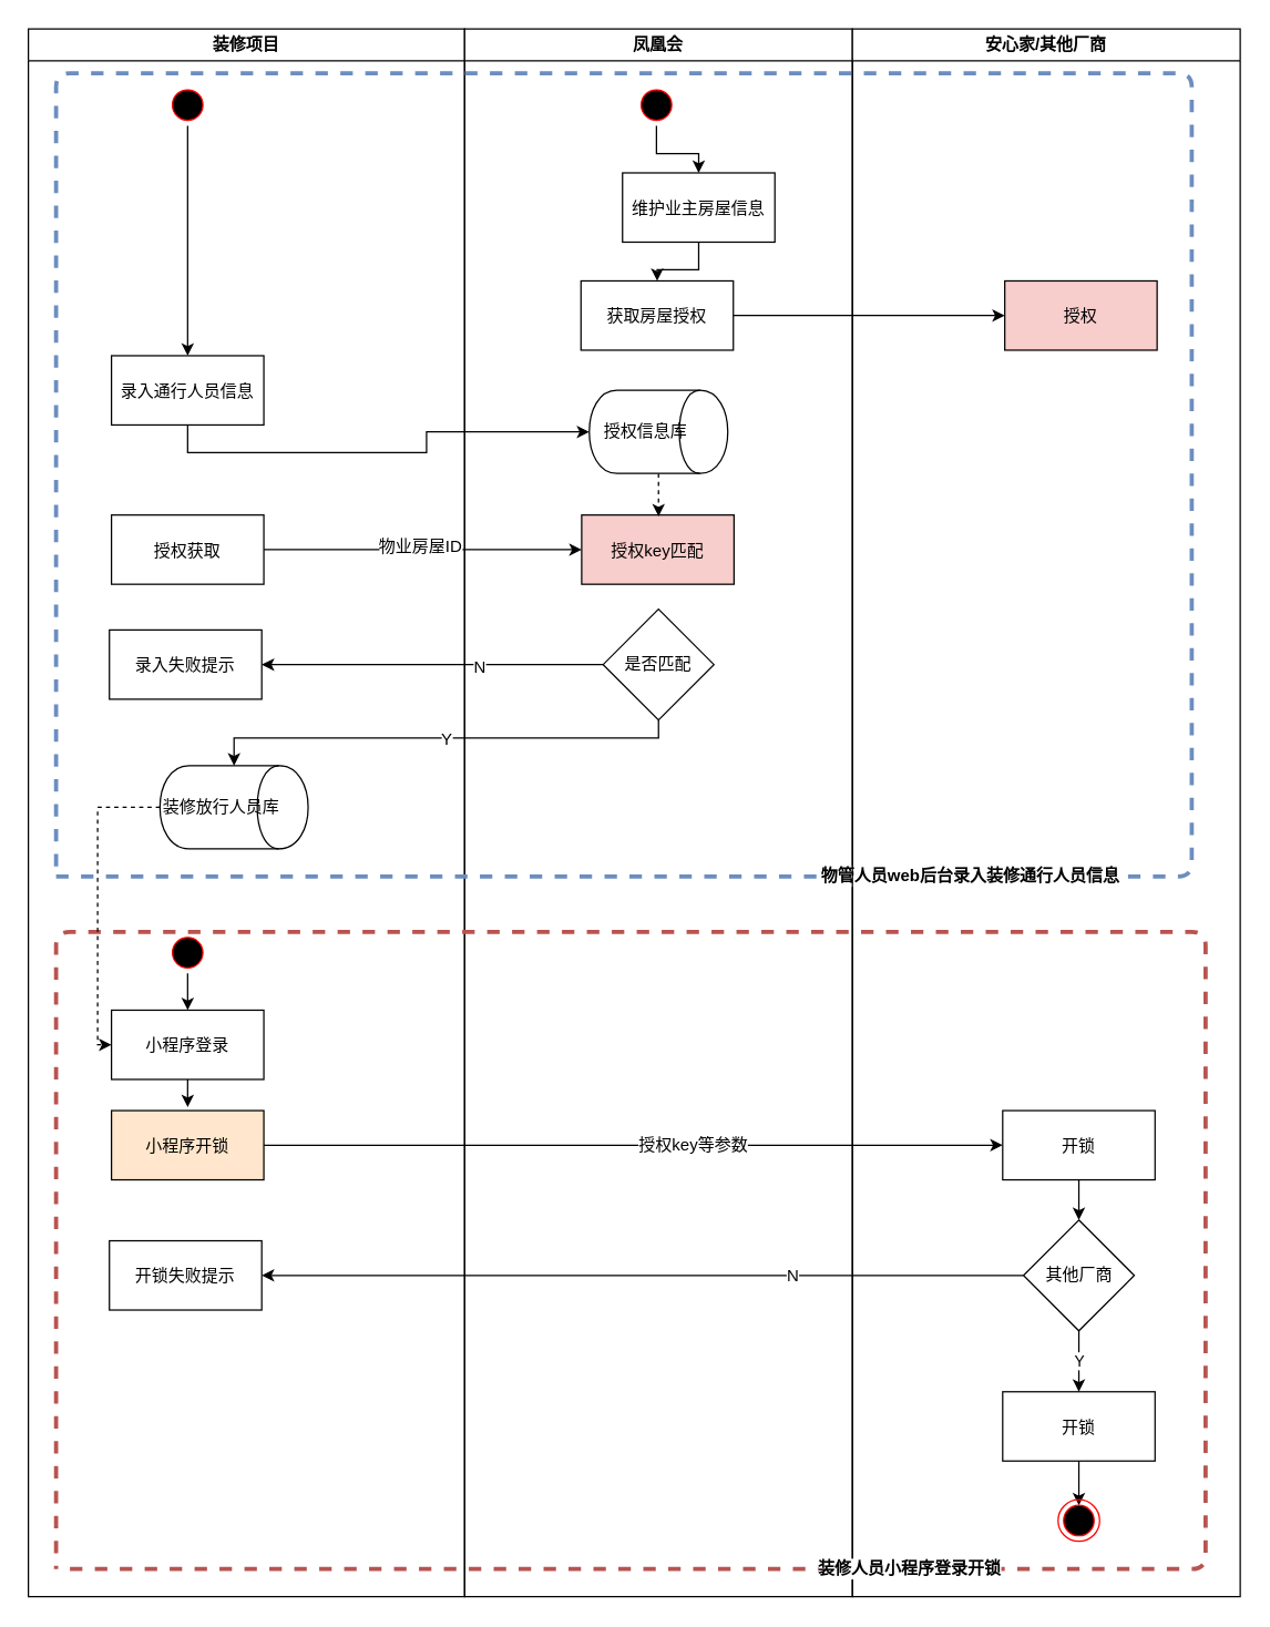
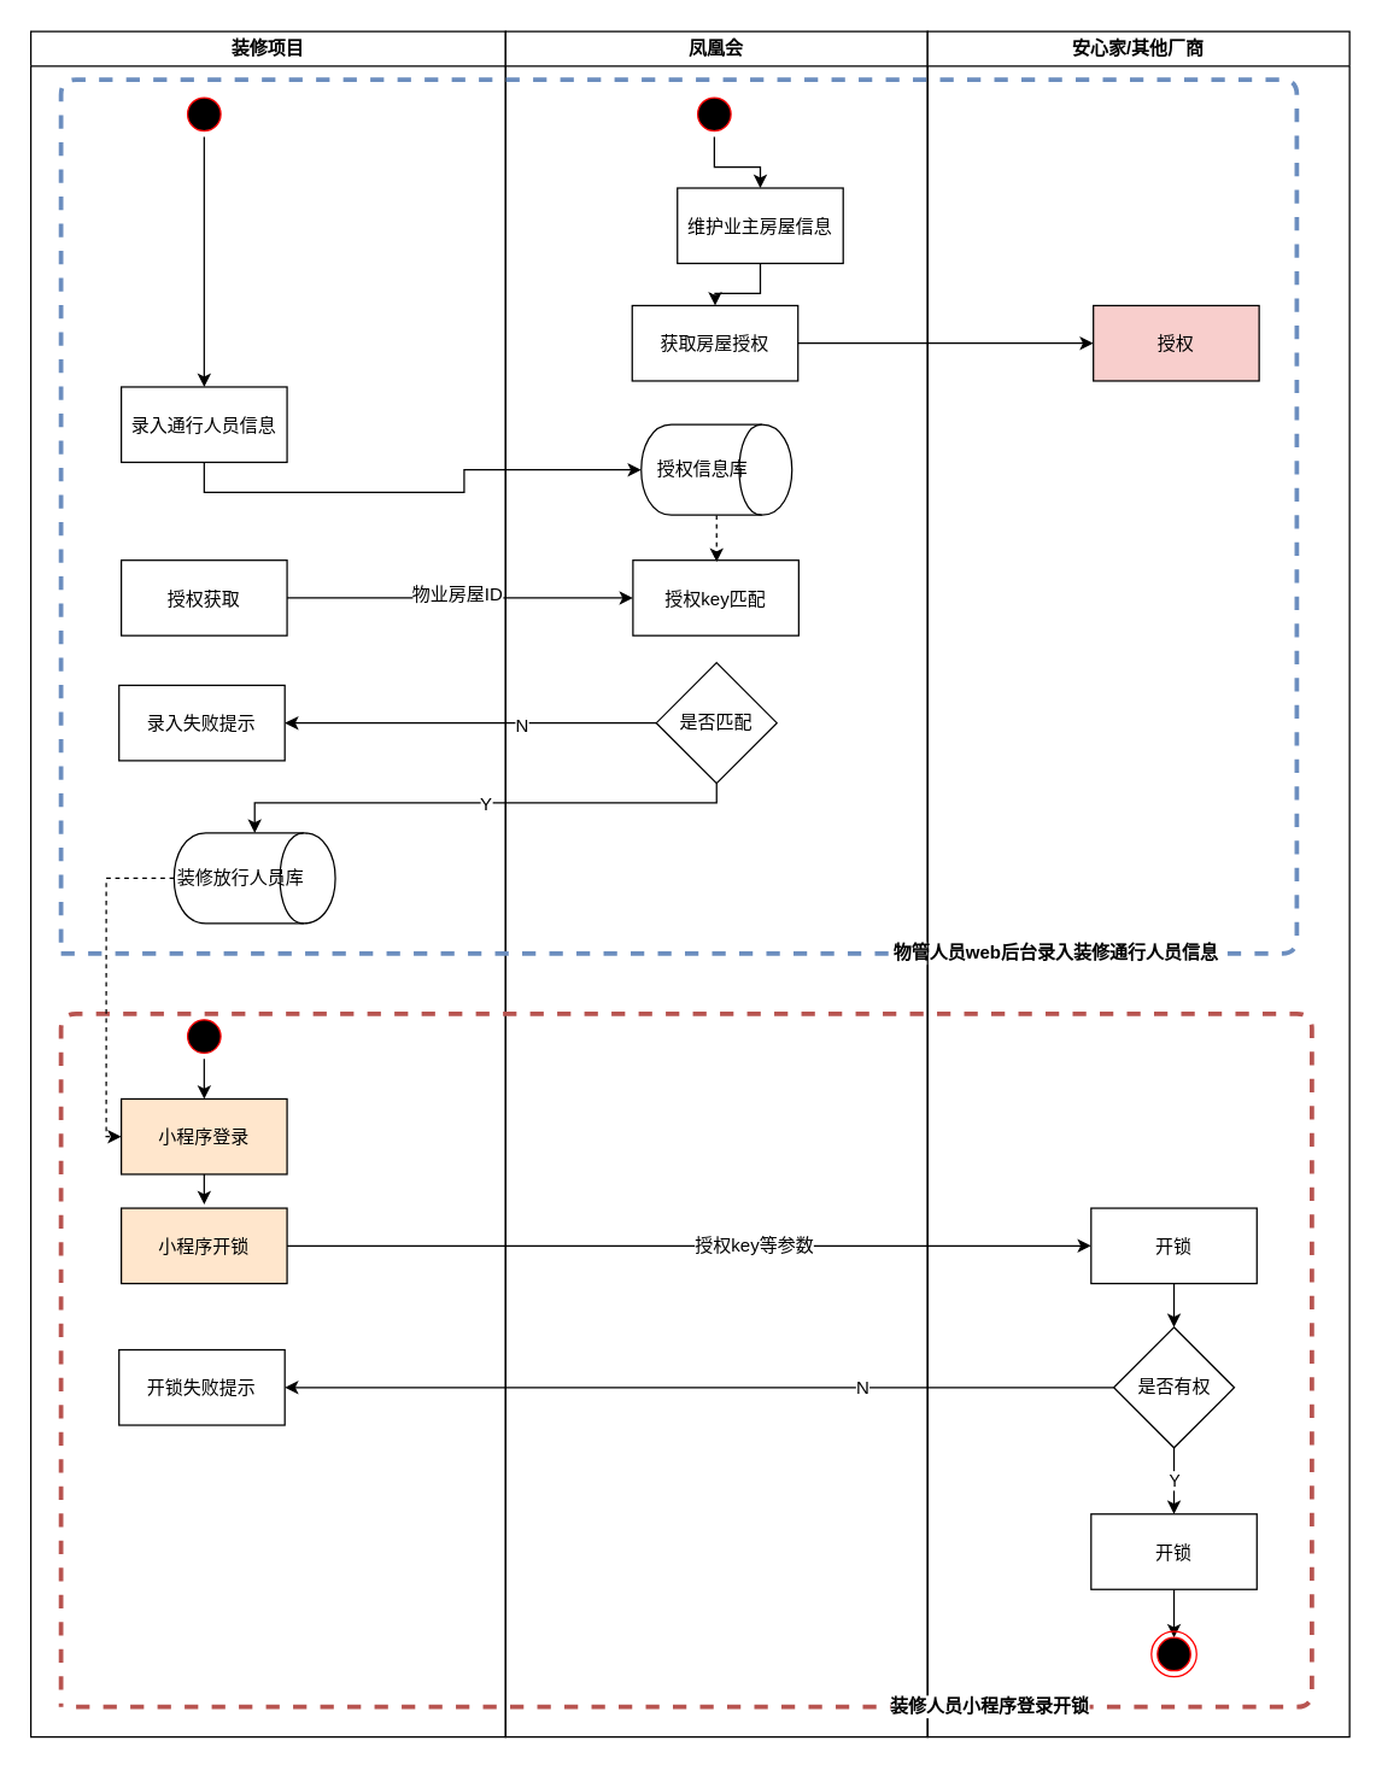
  <mxCell id="0" />
  <mxCell id="1" parent="0" />
  <mxCell id="2" value="装修项目" style="swimlane;whiteSpace=wrap" parent="1" vertex="1"><mxGeometry x="20" y="20" width="315" height="1132" as="geometry" /></mxCell>
  <mxCell id="3" value="" style="edgeStyle=orthogonalEdgeStyle;rounded=0;orthogonalLoop=1;jettySize=auto;html=1;" edge="1" parent="2" source="4" target="5"><mxGeometry relative="1" as="geometry" /></mxCell>
  <mxCell id="4" value="" style="ellipse;shape=startState;fillColor=#000000;strokeColor=#ff0000;" parent="2" vertex="1"><mxGeometry x="100" y="40" width="30" height="30" as="geometry" /></mxCell>
  <mxCell id="5" value="录入通行人员信息" style="" parent="2" vertex="1"><mxGeometry x="60" y="236" width="110" height="50" as="geometry" /></mxCell>
  <mxCell id="6" value="" style="edgeStyle=orthogonalEdgeStyle;rounded=0;orthogonalLoop=1;jettySize=auto;html=1;exitX=0.5;exitY=1;exitDx=0;exitDy=0;" edge="1" parent="2" source="5" target="23"><mxGeometry relative="1" as="geometry"><mxPoint x="115" y="270" as="sourcePoint" /></mxGeometry></mxCell>
  <mxCell id="7" value="授权获取" style="" parent="2" vertex="1"><mxGeometry x="60" y="351" width="110" height="50" as="geometry" /></mxCell>
  <mxCell id="8" value="录入失败提示" style="" vertex="1" parent="2"><mxGeometry x="58.5" y="434" width="110" height="50" as="geometry" /></mxCell>
  <mxCell id="9" value="小程序开锁" style="fillColor=#ffe6cc;" vertex="1" parent="2"><mxGeometry x="60" y="781" width="110" height="50" as="geometry" /></mxCell>
  <mxCell id="10" value="" style="edgeStyle=orthogonalEdgeStyle;rounded=0;orthogonalLoop=1;jettySize=auto;html=1;" edge="1" parent="2" source="11"><mxGeometry relative="1" as="geometry"><mxPoint x="115" y="778.5" as="targetPoint" /></mxGeometry></mxCell>
- <mxCell id="11" value="小程序登录" style="" vertex="1" parent="2"><mxGeometry x="60" y="708.5" width="110" height="50" as="geometry" /></mxCell>
+ <mxCell id="11" value="小程序登录" style="fillColor=#ffe6cc;" vertex="1" parent="2"><mxGeometry x="60" y="708.5" width="110" height="50" as="geometry" /></mxCell>
  <mxCell id="12" value="开锁失败提示" style="" vertex="1" parent="2"><mxGeometry x="58.5" y="875" width="110" height="50" as="geometry" /></mxCell>
  <mxCell id="13" value="" style="ellipse;shape=startState;fillColor=#000000;strokeColor=#ff0000;" vertex="1" parent="2"><mxGeometry x="100" y="652" width="30" height="30" as="geometry" /></mxCell>
  <mxCell id="14" value="" style="endArrow=classic;html=1;entryX=0.5;entryY=0;entryDx=0;entryDy=0;" edge="1" parent="2" source="13" target="11"><mxGeometry width="50" height="50" relative="1" as="geometry"><mxPoint x="115" y="691.5" as="sourcePoint" /><mxPoint x="55" y="1118.5" as="targetPoint" /></mxGeometry></mxCell>
  <mxCell id="15" value="凤凰会" style="swimlane;whiteSpace=wrap" parent="1" vertex="1"><mxGeometry x="335" y="20" width="280" height="1132" as="geometry" /></mxCell>
  <mxCell id="16" value="" style="edgeStyle=orthogonalEdgeStyle;rounded=0;orthogonalLoop=1;jettySize=auto;html=1;" edge="1" parent="15" source="17" target="19"><mxGeometry relative="1" as="geometry" /></mxCell>
  <mxCell id="17" value="" style="ellipse;shape=startState;fillColor=#000000;strokeColor=#ff0000;" parent="15" vertex="1"><mxGeometry x="123.5" y="40" width="30" height="30" as="geometry" /></mxCell>
  <mxCell id="18" value="" style="edgeStyle=orthogonalEdgeStyle;rounded=0;orthogonalLoop=1;jettySize=auto;html=1;" edge="1" parent="15" source="19" target="20"><mxGeometry relative="1" as="geometry" /></mxCell>
  <mxCell id="19" value="维护业主房屋信息" style="" parent="15" vertex="1"><mxGeometry x="114" y="104" width="110" height="50" as="geometry" /></mxCell>
  <mxCell id="20" value="获取房屋授权" style="" parent="15" vertex="1"><mxGeometry x="84" y="182" width="110" height="50" as="geometry" /></mxCell>
- <mxCell id="21" value="授权key匹配" style="fillColor=#f8cecc;" vertex="1" parent="15"><mxGeometry x="84.5" y="351" width="110" height="50" as="geometry" /></mxCell>
+ <mxCell id="21" value="授权key匹配" style="" vertex="1" parent="15"><mxGeometry x="84.5" y="351" width="110" height="50" as="geometry" /></mxCell>
  <mxCell id="22" value="" style="edgeStyle=orthogonalEdgeStyle;rounded=0;orthogonalLoop=1;jettySize=auto;html=1;dashed=1;" edge="1" parent="15" source="23"><mxGeometry relative="1" as="geometry"><mxPoint x="140" y="352" as="targetPoint" /></mxGeometry></mxCell>
  <mxCell id="23" value="授权信息库" style="shape=cylinder;whiteSpace=wrap;html=1;boundedLbl=1;backgroundOutline=1;direction=south;" vertex="1" parent="15"><mxGeometry x="90" y="261" width="100" height="60" as="geometry" /></mxCell>
  <mxCell id="24" value="是否匹配" style="rhombus;whiteSpace=wrap;html=1;" vertex="1" parent="15"><mxGeometry x="100" y="419" width="80" height="80" as="geometry" /></mxCell>
  <mxCell id="25" value="" style="endArrow=none;html=1;dashed=1;fillColor=#dae8fc;strokeColor=#6c8ebf;strokeWidth=3;" edge="1" parent="15"><mxGeometry width="50" height="50" relative="1" as="geometry"><mxPoint x="-295" y="612" as="sourcePoint" /><mxPoint x="-295" y="612" as="targetPoint" /><Array as="points"><mxPoint x="525" y="612" /><mxPoint x="525" y="32" /><mxPoint x="-295" y="32" /></Array></mxGeometry></mxCell>
  <mxCell id="26" value="物管人员web后台录入装修通行人员信息" style="text;html=1;resizable=0;points=[];align=center;verticalAlign=middle;labelBackgroundColor=#ffffff;fontStyle=1" vertex="1" connectable="0" parent="25"><mxGeometry x="-0.529" y="1" relative="1" as="geometry"><mxPoint as="offset" /></mxGeometry></mxCell>
  <mxCell id="27" value="安心家/其他厂商" style="swimlane;whiteSpace=wrap" parent="1" vertex="1"><mxGeometry x="615" y="20" width="280" height="1132" as="geometry" /></mxCell>
- <mxCell id="28" value="其他厂商" style="rhombus;whiteSpace=wrap;html=1;" vertex="1" parent="27"><mxGeometry x="123.5" y="860" width="80" height="80" as="geometry" /></mxCell>
+ <mxCell id="28" value="是否有权" style="rhombus;whiteSpace=wrap;html=1;" vertex="1" parent="27"><mxGeometry x="123.5" y="860" width="80" height="80" as="geometry" /></mxCell>
  <mxCell id="29" value="" style="edgeStyle=orthogonalEdgeStyle;rounded=0;orthogonalLoop=1;jettySize=auto;html=1;" edge="1" parent="27" source="30"><mxGeometry relative="1" as="geometry"><mxPoint x="163.5" y="1066" as="targetPoint" /></mxGeometry></mxCell>
  <mxCell id="30" value="开锁" style="" parent="27" vertex="1"><mxGeometry x="108.5" y="984" width="110" height="50" as="geometry" /></mxCell>
  <mxCell id="31" value="" style="ellipse;shape=endState;fillColor=#000000;strokeColor=#ff0000" parent="27" vertex="1"><mxGeometry x="148.5" y="1062" width="30" height="30" as="geometry" /></mxCell>
  <mxCell id="32" value="" style="edgeStyle=orthogonalEdgeStyle;rounded=0;orthogonalLoop=1;jettySize=auto;html=1;" edge="1" parent="27" source="33" target="28"><mxGeometry relative="1" as="geometry" /></mxCell>
  <mxCell id="33" value="开锁" style="" vertex="1" parent="27"><mxGeometry x="108.5" y="781" width="110" height="50" as="geometry" /></mxCell>
  <mxCell id="34" value="Y" style="endArrow=classic;html=1;exitX=0.5;exitY=1;exitDx=0;exitDy=0;entryX=0.5;entryY=0;entryDx=0;entryDy=0;" edge="1" parent="27" source="28" target="30"><mxGeometry width="50" height="50" relative="1" as="geometry"><mxPoint x="-36.5" y="1040" as="sourcePoint" /><mxPoint x="123.5" y="960" as="targetPoint" /></mxGeometry></mxCell>
  <mxCell id="35" value="授权" style="fillColor=#f8cecc;" vertex="1" parent="27"><mxGeometry x="110" y="182" width="110" height="50" as="geometry" /></mxCell>
  <mxCell id="36" value="" style="endArrow=none;html=1;dashed=1;fillColor=#f8cecc;strokeColor=#b85450;strokeWidth=3;" edge="1" parent="27"><mxGeometry width="50" height="50" relative="1" as="geometry"><mxPoint x="-565" y="1112" as="sourcePoint" /><mxPoint x="-575" y="1112" as="targetPoint" /><Array as="points"><mxPoint x="255" y="1112" /><mxPoint x="255" y="652" /><mxPoint x="-575" y="652" /></Array></mxGeometry></mxCell>
  <mxCell id="37" value="装修人员小程序登录开锁" style="text;html=1;resizable=0;points=[];align=center;verticalAlign=middle;labelBackgroundColor=#ffffff;fontStyle=1" vertex="1" connectable="0" parent="36"><mxGeometry x="-0.529" y="1" relative="1" as="geometry"><mxPoint as="offset" /></mxGeometry></mxCell>
  <mxCell id="38" value="" style="edgeStyle=orthogonalEdgeStyle;rounded=0;orthogonalLoop=1;jettySize=auto;html=1;entryX=0;entryY=0.5;entryDx=0;entryDy=0;" edge="1" parent="1" source="7" target="21"><mxGeometry relative="1" as="geometry"><mxPoint x="304.5" y="396" as="targetPoint" /></mxGeometry></mxCell>
  <mxCell id="39" value="物业房屋ID" style="text;html=1;resizable=0;points=[];align=center;verticalAlign=middle;labelBackgroundColor=#ffffff;" vertex="1" connectable="0" parent="38"><mxGeometry x="-0.026" y="3" relative="1" as="geometry"><mxPoint as="offset" /></mxGeometry></mxCell>
  <mxCell id="40" value="" style="edgeStyle=orthogonalEdgeStyle;rounded=0;orthogonalLoop=1;jettySize=auto;html=1;" edge="1" parent="1" source="20" target="35"><mxGeometry relative="1" as="geometry" /></mxCell>
  <mxCell id="41" value="" style="edgeStyle=orthogonalEdgeStyle;rounded=0;orthogonalLoop=1;jettySize=auto;html=1;entryX=1;entryY=0.5;entryDx=0;entryDy=0;exitX=0;exitY=0.5;exitDx=0;exitDy=0;" edge="1" parent="1" source="28" target="12"><mxGeometry relative="1" as="geometry"><mxPoint x="468.5" y="945.5" as="sourcePoint" /><mxPoint x="228.5" y="984" as="targetPoint" /></mxGeometry></mxCell>
  <mxCell id="42" value="N" style="text;html=1;resizable=0;points=[];align=center;verticalAlign=middle;labelBackgroundColor=#ffffff;" vertex="1" connectable="0" parent="41"><mxGeometry x="-0.394" relative="1" as="geometry"><mxPoint as="offset" /></mxGeometry></mxCell>
  <mxCell id="43" value="" style="edgeStyle=orthogonalEdgeStyle;rounded=0;orthogonalLoop=1;jettySize=auto;html=1;entryX=0;entryY=0.5;entryDx=0;entryDy=0;" edge="1" parent="1" source="9" target="33"><mxGeometry relative="1" as="geometry"><mxPoint x="305" y="826" as="targetPoint" /></mxGeometry></mxCell>
  <mxCell id="44" value="授权key等参数" style="text;html=1;resizable=0;points=[];align=center;verticalAlign=middle;labelBackgroundColor=#ffffff;" vertex="1" connectable="0" parent="43"><mxGeometry x="0.158" y="1" relative="1" as="geometry"><mxPoint as="offset" /></mxGeometry></mxCell>
  <mxCell id="45" value="" style="edgeStyle=orthogonalEdgeStyle;rounded=0;orthogonalLoop=1;jettySize=auto;html=1;entryX=0;entryY=0.5;entryDx=0;entryDy=0;dashed=1;" edge="1" parent="1" source="46" target="11"><mxGeometry relative="1" as="geometry"><mxPoint x="35" y="582" as="targetPoint" /><Array as="points"><mxPoint x="70" y="582" /><mxPoint x="70" y="754" /></Array></mxGeometry></mxCell>
  <mxCell id="46" value="装修放行人员库" style="shape=cylinder;whiteSpace=wrap;html=1;boundedLbl=1;backgroundOutline=1;direction=south;" vertex="1" parent="1"><mxGeometry x="115" y="552" width="107" height="60" as="geometry" /></mxCell>
  <mxCell id="47" value="" style="edgeStyle=orthogonalEdgeStyle;rounded=0;orthogonalLoop=1;jettySize=auto;html=1;entryX=0;entryY=0.5;entryDx=0;entryDy=0;" edge="1" parent="1" source="24" target="46"><mxGeometry relative="1" as="geometry"><mxPoint x="475" y="519" as="sourcePoint" /><mxPoint x="170" y="672" as="targetPoint" /><Array as="points"><mxPoint x="475" y="532" /><mxPoint x="169" y="532" /></Array></mxGeometry></mxCell>
  <mxCell id="48" value="Y" style="text;html=1;resizable=0;points=[];align=center;verticalAlign=middle;labelBackgroundColor=#ffffff;" vertex="1" connectable="0" parent="47"><mxGeometry x="-0.017" relative="1" as="geometry"><mxPoint as="offset" /></mxGeometry></mxCell>
  <mxCell id="49" value="" style="edgeStyle=orthogonalEdgeStyle;rounded=0;orthogonalLoop=1;jettySize=auto;html=1;entryX=1;entryY=0.5;entryDx=0;entryDy=0;" edge="1" parent="1" source="24" target="8"><mxGeometry relative="1" as="geometry"><mxPoint x="355" y="479" as="targetPoint" /></mxGeometry></mxCell>
  <mxCell id="50" value="N" style="text;html=1;resizable=0;points=[];align=center;verticalAlign=middle;labelBackgroundColor=#ffffff;" vertex="1" connectable="0" parent="49"><mxGeometry x="-0.27" y="1" relative="1" as="geometry"><mxPoint as="offset" /></mxGeometry></mxCell>
